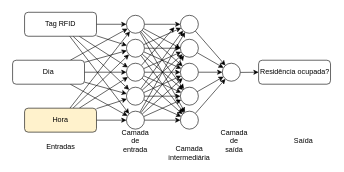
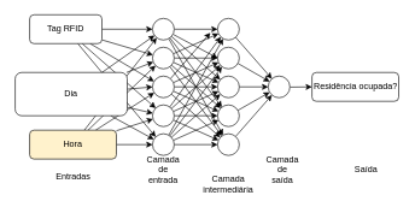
  <mxCell id="0" />
  <mxCell id="1" parent="0" />
  <mxCell id="2" value="" style="edgeStyle=orthogonalEdgeStyle;rounded=0;orthogonalLoop=1;jettySize=auto;html=1;" edge="1" parent="1" source="7" target="33"><mxGeometry relative="1" as="geometry" /></mxCell>
  <mxCell id="3" style="rounded=0;orthogonalLoop=1;jettySize=auto;html=1;entryX=0;entryY=0.5;entryDx=0;entryDy=0;" edge="1" parent="1" source="7" target="35"><mxGeometry relative="1" as="geometry" /></mxCell>
  <mxCell id="4" style="edgeStyle=none;rounded=0;orthogonalLoop=1;jettySize=auto;html=1;" edge="1" parent="1" source="7" target="37"><mxGeometry relative="1" as="geometry" /></mxCell>
  <mxCell id="5" style="edgeStyle=none;rounded=0;orthogonalLoop=1;jettySize=auto;html=1;" edge="1" parent="1" source="7" target="39"><mxGeometry relative="1" as="geometry" /></mxCell>
  <mxCell id="6" style="edgeStyle=none;rounded=0;orthogonalLoop=1;jettySize=auto;html=1;" edge="1" parent="1" source="7" target="41"><mxGeometry relative="1" as="geometry" /></mxCell>
  <mxCell id="7" value="" style="ellipse;whiteSpace=wrap;html=1;" vertex="1" parent="1"><mxGeometry x="210" y="25" width="30" height="30" as="geometry" /></mxCell>
  <mxCell id="8" style="edgeStyle=none;rounded=0;orthogonalLoop=1;jettySize=auto;html=1;" edge="1" parent="1" source="13" target="33"><mxGeometry relative="1" as="geometry" /></mxCell>
  <mxCell id="9" style="edgeStyle=none;rounded=0;orthogonalLoop=1;jettySize=auto;html=1;entryX=0;entryY=0.5;entryDx=0;entryDy=0;" edge="1" parent="1" source="13" target="35"><mxGeometry relative="1" as="geometry" /></mxCell>
  <mxCell id="10" style="edgeStyle=none;rounded=0;orthogonalLoop=1;jettySize=auto;html=1;" edge="1" parent="1" source="13" target="37"><mxGeometry relative="1" as="geometry" /></mxCell>
  <mxCell id="11" style="edgeStyle=none;rounded=0;orthogonalLoop=1;jettySize=auto;html=1;entryX=0;entryY=0;entryDx=0;entryDy=0;" edge="1" parent="1" source="13" target="39"><mxGeometry relative="1" as="geometry" /></mxCell>
  <mxCell id="12" style="edgeStyle=none;rounded=0;orthogonalLoop=1;jettySize=auto;html=1;" edge="1" parent="1" source="13" target="41"><mxGeometry relative="1" as="geometry" /></mxCell>
  <mxCell id="13" value="" style="ellipse;whiteSpace=wrap;html=1;" vertex="1" parent="1"><mxGeometry x="210" y="65" width="30" height="30" as="geometry" /></mxCell>
  <mxCell id="14" style="edgeStyle=none;rounded=0;orthogonalLoop=1;jettySize=auto;html=1;" edge="1" parent="1" source="19"><mxGeometry relative="1" as="geometry"><mxPoint x="290" y="45" as="targetPoint" /></mxGeometry></mxCell>
  <mxCell id="15" style="edgeStyle=none;rounded=0;orthogonalLoop=1;jettySize=auto;html=1;" edge="1" parent="1" source="19" target="35"><mxGeometry relative="1" as="geometry" /></mxCell>
  <mxCell id="16" style="edgeStyle=none;rounded=0;orthogonalLoop=1;jettySize=auto;html=1;entryX=0;entryY=0.5;entryDx=0;entryDy=0;" edge="1" parent="1" source="19" target="37"><mxGeometry relative="1" as="geometry" /></mxCell>
  <mxCell id="17" style="edgeStyle=none;rounded=0;orthogonalLoop=1;jettySize=auto;html=1;" edge="1" parent="1" source="19" target="39"><mxGeometry relative="1" as="geometry" /></mxCell>
  <mxCell id="18" style="edgeStyle=none;rounded=0;orthogonalLoop=1;jettySize=auto;html=1;" edge="1" parent="1" source="19" target="41"><mxGeometry relative="1" as="geometry" /></mxCell>
  <mxCell id="19" value="" style="ellipse;whiteSpace=wrap;html=1;" vertex="1" parent="1"><mxGeometry x="210" y="105" width="30" height="30" as="geometry" /></mxCell>
  <mxCell id="20" style="edgeStyle=none;rounded=0;orthogonalLoop=1;jettySize=auto;html=1;entryX=0;entryY=1;entryDx=0;entryDy=0;" edge="1" parent="1" source="25" target="33"><mxGeometry relative="1" as="geometry" /></mxCell>
  <mxCell id="21" style="edgeStyle=none;rounded=0;orthogonalLoop=1;jettySize=auto;html=1;" edge="1" parent="1" source="25" target="35"><mxGeometry relative="1" as="geometry" /></mxCell>
  <mxCell id="22" style="edgeStyle=none;rounded=0;orthogonalLoop=1;jettySize=auto;html=1;" edge="1" parent="1" source="25" target="37"><mxGeometry relative="1" as="geometry" /></mxCell>
  <mxCell id="23" style="edgeStyle=none;rounded=0;orthogonalLoop=1;jettySize=auto;html=1;" edge="1" parent="1" source="25" target="39"><mxGeometry relative="1" as="geometry" /></mxCell>
  <mxCell id="24" style="edgeStyle=none;rounded=0;orthogonalLoop=1;jettySize=auto;html=1;" edge="1" parent="1" source="25" target="41"><mxGeometry relative="1" as="geometry" /></mxCell>
  <mxCell id="25" value="" style="ellipse;whiteSpace=wrap;html=1;" vertex="1" parent="1"><mxGeometry x="210" y="145" width="30" height="30" as="geometry" /></mxCell>
  <mxCell id="26" style="edgeStyle=none;rounded=0;orthogonalLoop=1;jettySize=auto;html=1;" edge="1" parent="1" source="31" target="41"><mxGeometry relative="1" as="geometry" /></mxCell>
  <mxCell id="27" style="edgeStyle=none;rounded=0;orthogonalLoop=1;jettySize=auto;html=1;" edge="1" parent="1" source="31" target="39"><mxGeometry relative="1" as="geometry" /></mxCell>
  <mxCell id="28" style="edgeStyle=none;rounded=0;orthogonalLoop=1;jettySize=auto;html=1;" edge="1" parent="1" source="31" target="37"><mxGeometry relative="1" as="geometry" /></mxCell>
  <mxCell id="29" style="edgeStyle=none;rounded=0;orthogonalLoop=1;jettySize=auto;html=1;" edge="1" parent="1" source="31" target="35"><mxGeometry relative="1" as="geometry" /></mxCell>
  <mxCell id="30" style="edgeStyle=none;rounded=0;orthogonalLoop=1;jettySize=auto;html=1;" edge="1" parent="1" source="31" target="33"><mxGeometry relative="1" as="geometry" /></mxCell>
  <mxCell id="31" value="" style="ellipse;whiteSpace=wrap;html=1;" vertex="1" parent="1"><mxGeometry x="210" y="185" width="30" height="30" as="geometry" /></mxCell>
  <mxCell id="32" style="edgeStyle=none;rounded=0;orthogonalLoop=1;jettySize=auto;html=1;" edge="1" parent="1" source="33" target="43"><mxGeometry relative="1" as="geometry" /></mxCell>
  <mxCell id="33" value="" style="ellipse;whiteSpace=wrap;html=1;" vertex="1" parent="1"><mxGeometry x="300" y="25" width="30" height="30" as="geometry" /></mxCell>
  <mxCell id="34" style="edgeStyle=none;rounded=0;orthogonalLoop=1;jettySize=auto;html=1;" edge="1" parent="1" source="35" target="43"><mxGeometry relative="1" as="geometry" /></mxCell>
  <mxCell id="35" value="" style="ellipse;whiteSpace=wrap;html=1;" vertex="1" parent="1"><mxGeometry x="300" y="65" width="30" height="30" as="geometry" /></mxCell>
  <mxCell id="36" style="edgeStyle=none;rounded=0;orthogonalLoop=1;jettySize=auto;html=1;" edge="1" parent="1" source="37" target="43"><mxGeometry relative="1" as="geometry" /></mxCell>
  <mxCell id="37" value="" style="ellipse;whiteSpace=wrap;html=1;" vertex="1" parent="1"><mxGeometry x="300" y="105" width="30" height="30" as="geometry" /></mxCell>
  <mxCell id="38" style="edgeStyle=none;rounded=0;orthogonalLoop=1;jettySize=auto;html=1;" edge="1" parent="1" source="39" target="43"><mxGeometry relative="1" as="geometry" /></mxCell>
  <mxCell id="39" value="" style="ellipse;whiteSpace=wrap;html=1;" vertex="1" parent="1"><mxGeometry x="300" y="145" width="30" height="30" as="geometry" /></mxCell>
  <mxCell id="40" style="edgeStyle=none;rounded=0;orthogonalLoop=1;jettySize=auto;html=1;" edge="1" parent="1" source="41" target="43"><mxGeometry relative="1" as="geometry" /></mxCell>
  <mxCell id="41" value="" style="ellipse;whiteSpace=wrap;html=1;" vertex="1" parent="1"><mxGeometry x="300" y="185" width="30" height="30" as="geometry" /></mxCell>
  <mxCell id="42" value="" style="edgeStyle=none;rounded=0;orthogonalLoop=1;jettySize=auto;html=1;" edge="1" parent="1" source="43" target="62"><mxGeometry relative="1" as="geometry" /></mxCell>
  <mxCell id="43" value="" style="ellipse;whiteSpace=wrap;html=1;" vertex="1" parent="1"><mxGeometry x="370" y="105" width="30" height="30" as="geometry" /></mxCell>
  <mxCell id="44" style="edgeStyle=none;rounded=0;orthogonalLoop=1;jettySize=auto;html=1;" edge="1" parent="1" source="49" target="7"><mxGeometry relative="1" as="geometry" /></mxCell>
  <mxCell id="45" style="edgeStyle=none;rounded=0;orthogonalLoop=1;jettySize=auto;html=1;" edge="1" parent="1" source="49" target="13"><mxGeometry relative="1" as="geometry" /></mxCell>
  <mxCell id="46" style="edgeStyle=none;rounded=0;orthogonalLoop=1;jettySize=auto;html=1;" edge="1" parent="1" source="49" target="19"><mxGeometry relative="1" as="geometry" /></mxCell>
  <mxCell id="47" style="edgeStyle=none;rounded=0;orthogonalLoop=1;jettySize=auto;html=1;entryX=0;entryY=0;entryDx=0;entryDy=0;" edge="1" parent="1" source="49" target="25"><mxGeometry relative="1" as="geometry" /></mxCell>
  <mxCell id="48" style="edgeStyle=none;rounded=0;orthogonalLoop=1;jettySize=auto;html=1;entryX=0;entryY=0;entryDx=0;entryDy=0;" edge="1" parent="1" source="49" target="31"><mxGeometry relative="1" as="geometry" /></mxCell>
- <mxCell id="49" value="Tag RFID" style="rounded=1;whiteSpace=wrap;html=1;fontSize=12;glass=0;strokeWidth=1;shadow=0;" vertex="1" parent="1"><mxGeometry x="40" y="20" width="120" height="40" as="geometry" /></mxCell>
+ <mxCell id="49" value="Tag RFID" style="rounded=1;whiteSpace=wrap;html=1;fontSize=12;glass=0;strokeWidth=1;shadow=0;" vertex="1" parent="1"><mxGeometry x="40" y="20" width="100" height="40" as="geometry" /></mxCell>
  <mxCell id="50" style="edgeStyle=none;rounded=0;orthogonalLoop=1;jettySize=auto;html=1;entryX=0;entryY=0.5;entryDx=0;entryDy=0;" edge="1" parent="1" source="55" target="31"><mxGeometry relative="1" as="geometry" /></mxCell>
  <mxCell id="51" style="edgeStyle=none;rounded=0;orthogonalLoop=1;jettySize=auto;html=1;" edge="1" parent="1" source="55" target="25"><mxGeometry relative="1" as="geometry" /></mxCell>
  <mxCell id="52" style="edgeStyle=none;rounded=0;orthogonalLoop=1;jettySize=auto;html=1;" edge="1" parent="1" source="55" target="19"><mxGeometry relative="1" as="geometry" /></mxCell>
  <mxCell id="53" style="edgeStyle=none;rounded=0;orthogonalLoop=1;jettySize=auto;html=1;" edge="1" parent="1" source="55" target="13"><mxGeometry relative="1" as="geometry" /></mxCell>
  <mxCell id="54" style="edgeStyle=none;rounded=0;orthogonalLoop=1;jettySize=auto;html=1;" edge="1" parent="1" source="55" target="7"><mxGeometry relative="1" as="geometry" /></mxCell>
  <mxCell id="55" value="Hora" style="rounded=1;whiteSpace=wrap;html=1;fontSize=12;glass=0;strokeWidth=1;shadow=0;fillColor=#fff2cc;" vertex="1" parent="1"><mxGeometry x="40" y="180" width="120" height="40" as="geometry" /></mxCell>
  <mxCell id="56" style="edgeStyle=none;rounded=0;orthogonalLoop=1;jettySize=auto;html=1;entryX=0;entryY=0.5;entryDx=0;entryDy=0;" edge="1" parent="1" source="61" target="19"><mxGeometry relative="1" as="geometry" /></mxCell>
  <mxCell id="57" style="edgeStyle=none;rounded=0;orthogonalLoop=1;jettySize=auto;html=1;" edge="1" parent="1" source="61" target="7"><mxGeometry relative="1" as="geometry" /></mxCell>
  <mxCell id="58" style="edgeStyle=none;rounded=0;orthogonalLoop=1;jettySize=auto;html=1;endSize=6;" edge="1" parent="1" source="61" target="13"><mxGeometry relative="1" as="geometry" /></mxCell>
  <mxCell id="59" style="edgeStyle=none;rounded=0;orthogonalLoop=1;jettySize=auto;html=1;" edge="1" parent="1" source="61" target="25"><mxGeometry relative="1" as="geometry" /></mxCell>
  <mxCell id="60" style="edgeStyle=none;rounded=0;orthogonalLoop=1;jettySize=auto;html=1;" edge="1" parent="1" source="61" target="31"><mxGeometry relative="1" as="geometry" /></mxCell>
- <mxCell id="61" value="Dia" style="rounded=1;whiteSpace=wrap;html=1;fontSize=12;glass=0;strokeWidth=1;shadow=0;" vertex="1" parent="1"><mxGeometry x="20" y="100" width="120" height="40" as="geometry" /></mxCell>
+ <mxCell id="61" value="Dia" style="rounded=1;whiteSpace=wrap;html=1;fontSize=12;glass=0;strokeWidth=1;shadow=0;" vertex="1" parent="1"><mxGeometry x="20" y="100" width="155" height="60" as="geometry" /></mxCell>
  <mxCell id="62" value="Residência ocupada?" style="rounded=1;whiteSpace=wrap;html=1;fontSize=12;glass=0;strokeWidth=1;shadow=0;" vertex="1" parent="1"><mxGeometry x="430.5" y="100" width="120" height="40" as="geometry" /></mxCell>
  <mxCell id="63" value="Camada&lt;br&gt;de&lt;br&gt;entrada" style="text;html=1;strokeColor=none;fillColor=none;align=center;verticalAlign=middle;whiteSpace=wrap;rounded=0;" vertex="1" parent="1"><mxGeometry x="205" y="225" width="40" height="20" as="geometry" /></mxCell>
  <mxCell id="64" value="Camada&lt;br&gt;intermediária" style="text;html=1;strokeColor=none;fillColor=none;align=center;verticalAlign=middle;whiteSpace=wrap;rounded=0;" vertex="1" parent="1"><mxGeometry x="295" y="245" width="40" height="20" as="geometry" /></mxCell>
  <mxCell id="65" value="Camada&lt;br&gt;de&lt;br&gt;saída" style="text;html=1;strokeColor=none;fillColor=none;align=center;verticalAlign=middle;whiteSpace=wrap;rounded=0;" vertex="1" parent="1"><mxGeometry x="370" y="225" width="40" height="20" as="geometry" /></mxCell>
  <mxCell id="66" value="Entradas" style="text;html=1;align=center;verticalAlign=middle;resizable=0;points=[];autosize=1;" vertex="1" parent="1"><mxGeometry x="70" y="235" width="60" height="20" as="geometry" /></mxCell>
  <mxCell id="67" value="Saída" style="text;html=1;align=center;verticalAlign=middle;resizable=0;points=[];autosize=1;" vertex="1" parent="1"><mxGeometry x="480" y="225" width="50" height="20" as="geometry" /></mxCell>
